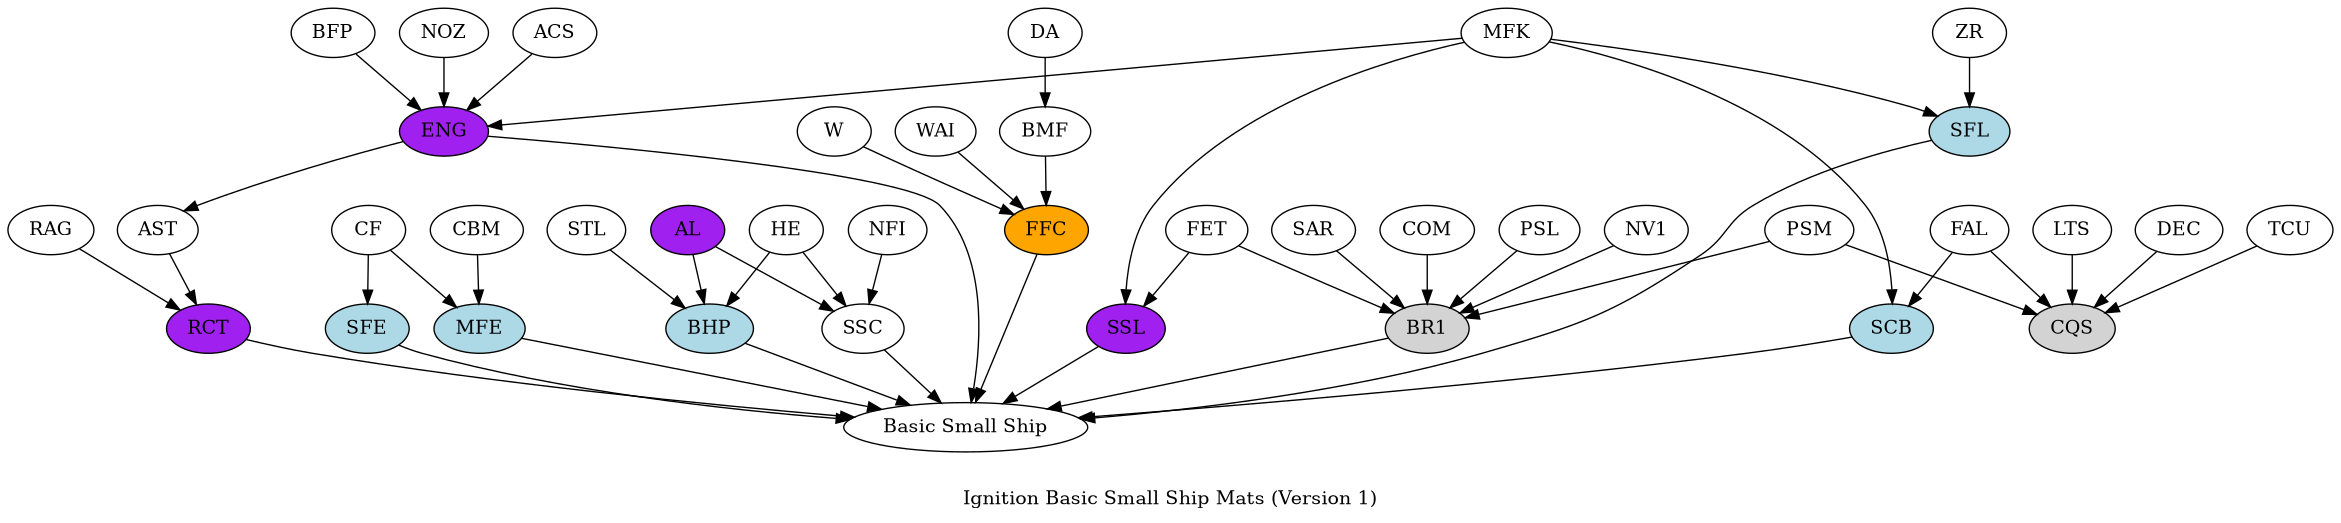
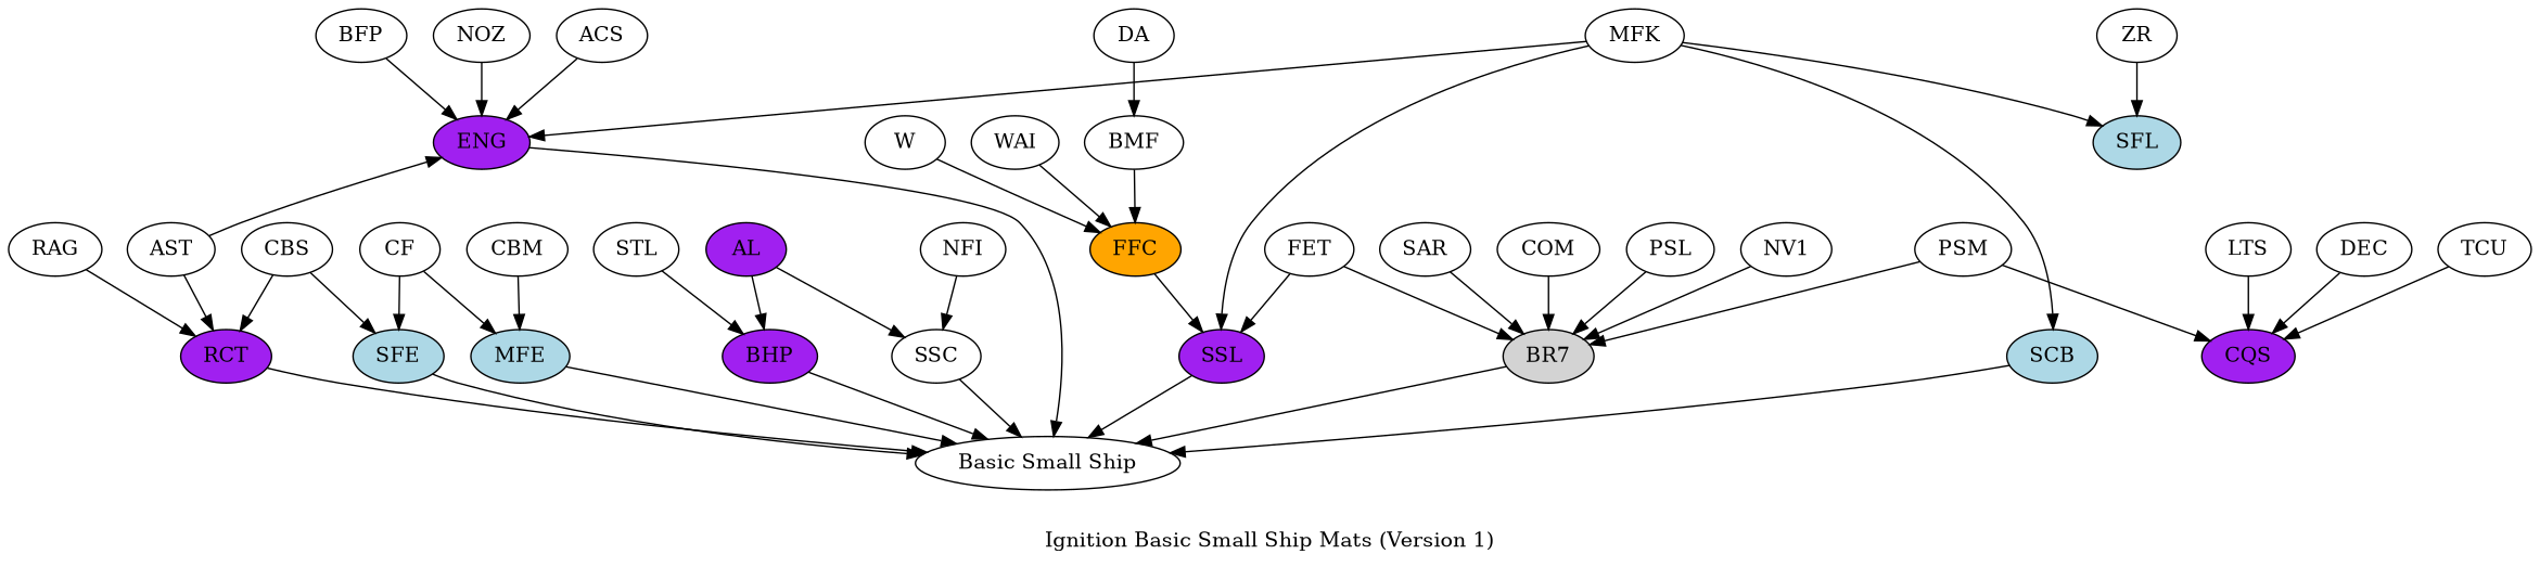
  digraph {
    label="Ignition Basic Small Ship Mats (Version 1)"
    rankdir=TB
    node [fillcolor=white style=filled]
    ENG [fillcolor=purple]
    "Basic Small Ship"
    RCT [fillcolor=purple]
    FFC [fillcolor=orange]
-   BHP [fillcolor=lightblue]
+   BHP [fillcolor=purple]
    MFE [fillcolor=lightblue]
    SFE [fillcolor=lightblue]
    SSL [fillcolor=purple]
    SCB [fillcolor=lightblue]
    SFL [fillcolor=lightblue]
-   BR1 [fillcolor=lightgray]
-   CQS [fillcolor=lightgray]
+   BR1 [fillcolor=lightgray label=BR7]
+   CQS [fillcolor=purple]
    SSC
    FET
    MFK
-   FAL
    ZR
    NFI
    AL [fillcolor=purple]
-   HE
    BFP
    NOZ
    AST
    ACS
    RAG
+   CBS
    CF
    CBM
    W
    WAI
    DA
    BMF
    PSL
    PSM
    NV1
    SAR
    COM
    LTS
    DEC
    TCU
    STL
    ENG -> "Basic Small Ship"
    RCT -> "Basic Small Ship"
-   FFC -> "Basic Small Ship"
+   FFC -> SSL
    BHP -> "Basic Small Ship"
    MFE -> "Basic Small Ship"
    SFE -> "Basic Small Ship"
    SSL -> "Basic Small Ship"
    SCB -> "Basic Small Ship"
-   SFL -> "Basic Small Ship"
    BR1 -> "Basic Small Ship"
    SSC -> "Basic Small Ship"
    FET -> SSL
    FET -> BR1
    MFK -> ENG
    MFK -> SSL
    MFK -> SCB
    MFK -> SFL
-   FAL -> SCB
-   FAL -> CQS
    ZR -> SFL
    NFI -> SSC
    AL -> BHP
    AL -> SSC
-   HE -> BHP
-   HE -> SSC
    BFP -> ENG
    NOZ -> ENG
-   ENG -> AST
+   AST -> ENG
    AST -> RCT
    ACS -> ENG
    RAG -> RCT
+   CBS -> RCT
+   CBS -> SFE
    CF -> MFE
    CF -> SFE
    CBM -> MFE
    W -> FFC
    WAI -> FFC
    DA -> BMF
    BMF -> FFC
    PSL -> BR1
    PSM -> BR1
    PSM -> CQS
    NV1 -> BR1
    SAR -> BR1
    COM -> BR1
    LTS -> CQS
    DEC -> CQS
    TCU -> CQS
    STL -> BHP
  }
